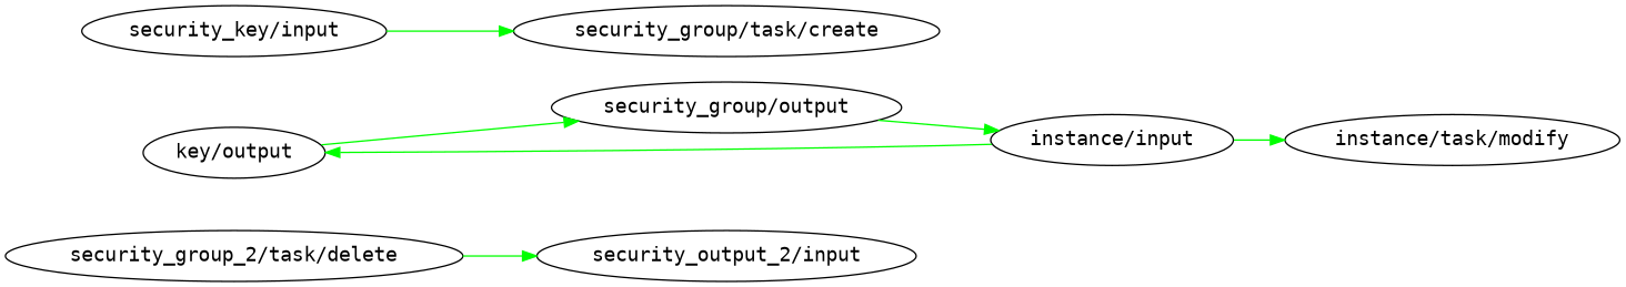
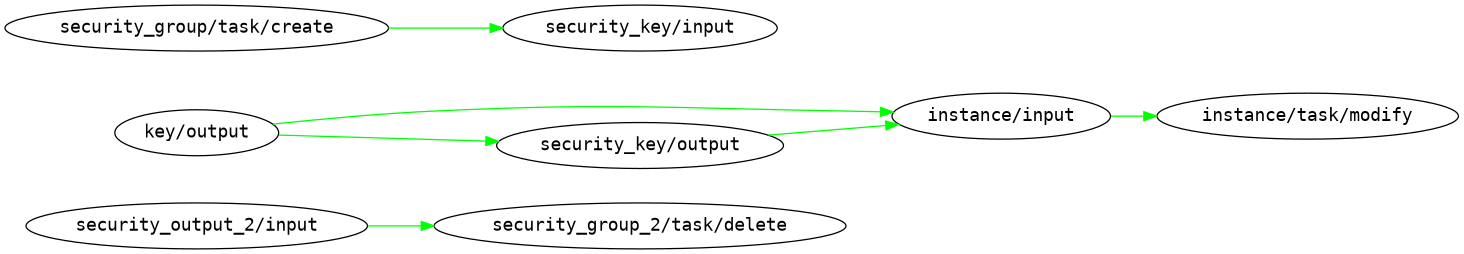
  digraph {
    fontname="DejaVu Sans Mono"
    rankdir=LR
    node [fontname="DejaVu Sans Mono"]
    edge [color=green fontname="DejaVu Sans Mono"]
    n1 [label="security_output_2/input"]
    "security_group_2/task/delete"
    "key/output"
    "instance/input"
-   "security_group/output"
+   "security_group/output" [label="security_key/output"]
    "instance/task/modify"
    n7 [label="security_key/input"]
    "security_group/task/create"
-   "security_group_2/task/delete" -> n1
-   "instance/input" -> "key/output"
+   n1 -> "security_group_2/task/delete"
+   "key/output" -> "instance/input"
    "key/output" -> "security_group/output"
    "instance/input" -> "instance/task/modify"
    "security_group/output" -> "instance/input"
-   n7 -> "security_group/task/create"
+   "security_group/task/create" -> n7
  }
